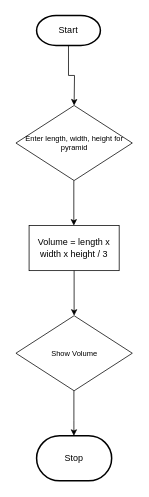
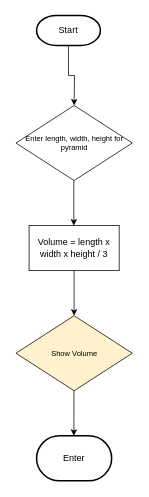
  <mxCell id="0" />
  <mxCell id="1" parent="0" />
  <mxCell id="2" style="edgeStyle=orthogonalEdgeStyle;html=1;rounded=0;verticalAlign=middle;" parent="1" source="3" edge="1"><mxGeometry relative="1" as="geometry"><mxPoint x="98" y="140" as="targetPoint" /></mxGeometry></mxCell>
  <mxCell id="3" value="Start" style="strokeWidth=2;html=1;shape=mxgraph.flowchart.terminator;whiteSpace=wrap;" parent="1" vertex="1"><mxGeometry x="48" y="20" width="85" height="40" as="geometry" /></mxCell>
  <mxCell id="4" value="Enter length, width, height for pyramid" style="rhombus;whiteSpace=wrap;html=1;fontSize=10;" vertex="1" parent="1"><mxGeometry x="20.5" y="140" width="155" height="100" as="geometry" /></mxCell>
  <mxCell id="5" style="edgeStyle=orthogonalEdgeStyle;html=1;rounded=0;verticalAlign=middle;" edge="1" parent="1"><mxGeometry relative="1" as="geometry"><mxPoint x="97.6" y="240" as="sourcePoint" /><mxPoint x="97.6" y="300" as="targetPoint" /></mxGeometry></mxCell>
  <mxCell id="6" value="Volume = length x width x height / 3" style="whiteSpace=wrap;html=1;" vertex="1" parent="1"><mxGeometry x="38" y="300" width="120" height="60" as="geometry" /></mxCell>
  <mxCell id="7" style="edgeStyle=orthogonalEdgeStyle;html=1;rounded=0;verticalAlign=middle;" edge="1" parent="1"><mxGeometry relative="1" as="geometry"><mxPoint x="98" y="360" as="sourcePoint" /><mxPoint x="98" y="420" as="targetPoint" /></mxGeometry></mxCell>
- <mxCell id="8" value="Show Volume" style="rhombus;whiteSpace=wrap;html=1;fontSize=10;" vertex="1" parent="1"><mxGeometry x="20.5" y="420" width="155" height="100" as="geometry" /></mxCell>
- <mxCell id="9" value="Stop" style="strokeWidth=2;html=1;shape=mxgraph.flowchart.terminator;whiteSpace=wrap;" vertex="1" parent="1"><mxGeometry x="48" y="580" width="100" height="60" as="geometry" /></mxCell>
+ <mxCell id="8" value="Show Volume" style="rhombus;whiteSpace=wrap;html=1;fontSize=10;fillColor=#fff2cc;" vertex="1" parent="1"><mxGeometry x="20.5" y="420" width="155" height="100" as="geometry" /></mxCell>
+ <mxCell id="9" value="Enter" style="strokeWidth=2;html=1;shape=mxgraph.flowchart.terminator;whiteSpace=wrap;" vertex="1" parent="1"><mxGeometry x="48" y="580" width="100" height="60" as="geometry" /></mxCell>
  <mxCell id="10" style="edgeStyle=orthogonalEdgeStyle;html=1;rounded=0;verticalAlign=middle;" edge="1" parent="1"><mxGeometry relative="1" as="geometry"><mxPoint x="97.7" y="520" as="sourcePoint" /><mxPoint x="97.7" y="580" as="targetPoint" /><Array as="points"><mxPoint x="97.7" y="560" /><mxPoint x="97.7" y="560" /></Array></mxGeometry></mxCell>
